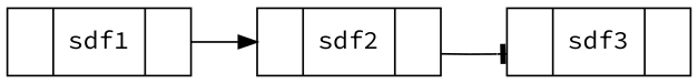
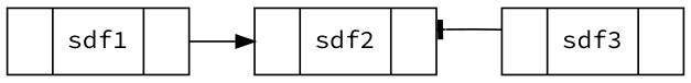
  digraph {
    fontname="Source Code Pro"
    rankdir=LR
    node [fontname="Source Code Pro" shape=record]
    edge [fontname="Source Code Pro"]
    n1 [label="{<ref> | <data>sdf1 | }"]
    n2 [label="{<ref> | <data>sdf2 | }"]
    n3 [label="{<ref> | <data>sdf3 | }"]
    n1 -> n2 [arrowhead=normal]
-   n2 -> n3 [arrowhead=tee]
+   n3 -> n2 [arrowhead=tee]
  }
